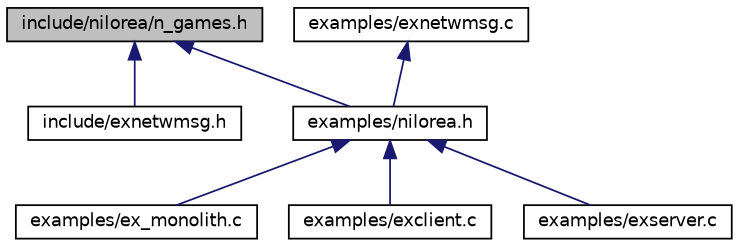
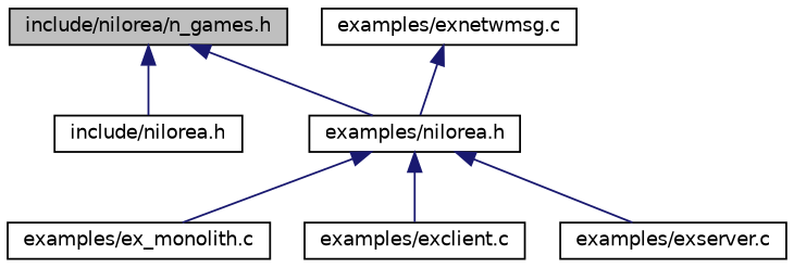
  digraph {
    node [color=black fillcolor=white fontname=Helvetica fontsize=10 shape=record style=filled]
    edge [color=midnightblue dir=back fontname=Helvetica fontsize=10 labelfontname=Helvetica labelfontsize=10 style=solid]
    n1 [fillcolor=grey75 fontcolor=black height=0.2 label="include/nilorea/n_games.h" width=0.4]
-   n2 [height=0.2 label="include/exnetwmsg.h" width=0.4]
+   n2 [height=0.2 label="include/nilorea.h" width=0.4]
    n3 [height=0.2 label="examples/nilorea.h" width=0.4]
    n4 [height=0.2 label="examples/ex_monolith.c" width=0.4]
    n5 [height=0.2 label="examples/exclient.c" width=0.4]
    n6 [height=0.2 label="examples/exserver.c" width=0.4]
    n7 [height=0.2 label="examples/exnetwmsg.c" width=0.4]
    n1 -> n2
    n1 -> n3
    n3 -> n4
    n3 -> n5
    n3 -> n6
    n7 -> n3
  }
